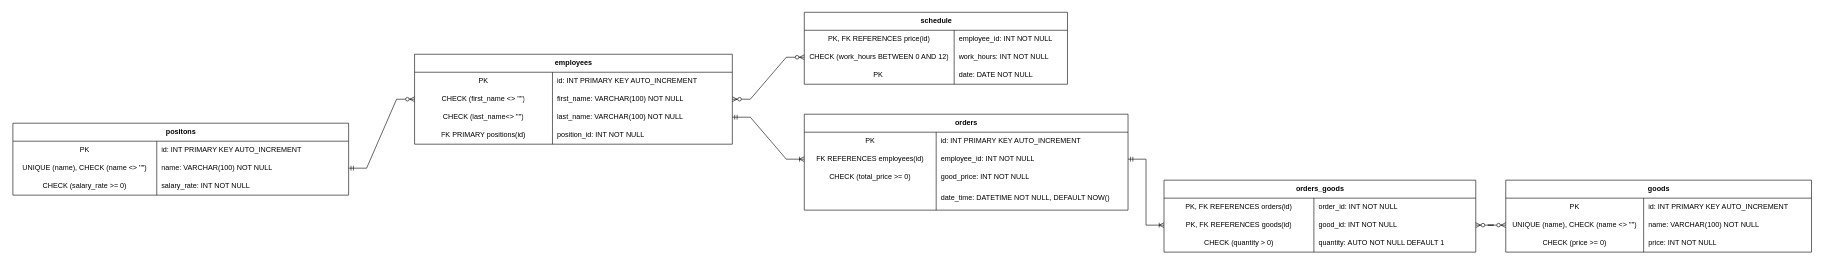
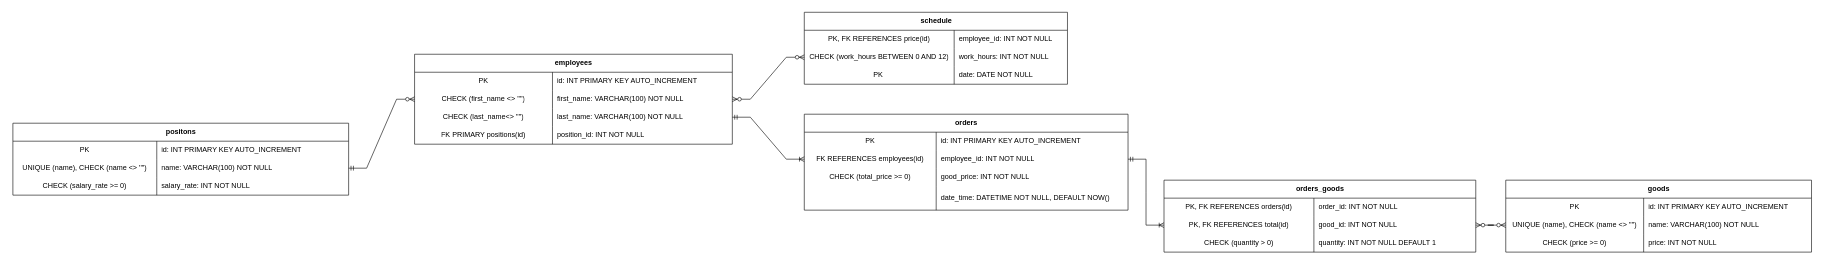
  <mxCell id="0" />
  <mxCell id="1" parent="0" />
  <mxCell id="2" value="employees" style="shape=table;startSize=30;container=1;collapsible=1;childLayout=tableLayout;fixedRows=1;rowLines=0;fontStyle=1;align=center;resizeLast=1;html=1;" parent="1" vertex="1"><mxGeometry x="690" y="90" width="530" height="150" as="geometry" /></mxCell>
  <mxCell id="3" value="" style="shape=tableRow;horizontal=0;startSize=0;swimlaneHead=0;swimlaneBody=0;fillColor=none;collapsible=0;dropTarget=0;points=[[0,0.5],[1,0.5]];portConstraint=eastwest;top=0;left=0;right=0;bottom=0;" parent="2" vertex="1"><mxGeometry y="30" width="530" height="30" as="geometry" /></mxCell>
  <mxCell id="4" value="PK" style="shape=partialRectangle;connectable=0;fillColor=none;top=0;left=0;bottom=0;right=0;editable=1;overflow=hidden;whiteSpace=wrap;html=1;" parent="3" vertex="1"><mxGeometry width="230" height="30" as="geometry"><mxRectangle width="230" height="30" as="alternateBounds" /></mxGeometry></mxCell>
  <mxCell id="5" value="id:&amp;nbsp;INT PRIMARY KEY AUTO_INCREMENT" style="shape=partialRectangle;connectable=0;fillColor=none;top=0;left=0;bottom=0;right=0;align=left;spacingLeft=6;overflow=hidden;whiteSpace=wrap;html=1;" parent="3" vertex="1"><mxGeometry x="230" width="300" height="30" as="geometry"><mxRectangle width="300" height="30" as="alternateBounds" /></mxGeometry></mxCell>
  <mxCell id="6" value="" style="shape=tableRow;horizontal=0;startSize=0;swimlaneHead=0;swimlaneBody=0;fillColor=none;collapsible=0;dropTarget=0;points=[[0,0.5],[1,0.5]];portConstraint=eastwest;top=0;left=0;right=0;bottom=0;" parent="2" vertex="1"><mxGeometry y="60" width="530" height="30" as="geometry" /></mxCell>
  <mxCell id="7" value="CHECK (first_name &amp;lt;&amp;gt; ''&quot;)" style="shape=partialRectangle;connectable=0;fillColor=none;top=0;left=0;bottom=0;right=0;editable=1;overflow=hidden;whiteSpace=wrap;html=1;" parent="6" vertex="1"><mxGeometry width="230" height="30" as="geometry"><mxRectangle width="230" height="30" as="alternateBounds" /></mxGeometry></mxCell>
  <mxCell id="8" value="first_name:&amp;nbsp;VARCHAR(100) NOT NULL" style="shape=partialRectangle;connectable=0;fillColor=none;top=0;left=0;bottom=0;right=0;align=left;spacingLeft=6;overflow=hidden;whiteSpace=wrap;html=1;" parent="6" vertex="1"><mxGeometry x="230" width="300" height="30" as="geometry"><mxRectangle width="300" height="30" as="alternateBounds" /></mxGeometry></mxCell>
  <mxCell id="9" value="" style="shape=tableRow;horizontal=0;startSize=0;swimlaneHead=0;swimlaneBody=0;fillColor=none;collapsible=0;dropTarget=0;points=[[0,0.5],[1,0.5]];portConstraint=eastwest;top=0;left=0;right=0;bottom=0;" parent="2" vertex="1"><mxGeometry y="90" width="530" height="30" as="geometry" /></mxCell>
  <mxCell id="10" value="CHECK (last_name&amp;lt;&amp;gt; ''&quot;)" style="shape=partialRectangle;connectable=0;fillColor=none;top=0;left=0;bottom=0;right=0;editable=1;overflow=hidden;whiteSpace=wrap;html=1;" parent="9" vertex="1"><mxGeometry width="230" height="30" as="geometry"><mxRectangle width="230" height="30" as="alternateBounds" /></mxGeometry></mxCell>
  <mxCell id="11" value="last_name:&amp;nbsp;VARCHAR(100) NOT NULL" style="shape=partialRectangle;connectable=0;fillColor=none;top=0;left=0;bottom=0;right=0;align=left;spacingLeft=6;overflow=hidden;whiteSpace=wrap;html=1;" parent="9" vertex="1"><mxGeometry x="230" width="300" height="30" as="geometry"><mxRectangle width="300" height="30" as="alternateBounds" /></mxGeometry></mxCell>
  <mxCell id="12" style="shape=tableRow;horizontal=0;startSize=0;swimlaneHead=0;swimlaneBody=0;fillColor=none;collapsible=0;dropTarget=0;points=[[0,0.5],[1,0.5]];portConstraint=eastwest;top=0;left=0;right=0;bottom=0;" parent="2" vertex="1"><mxGeometry y="120" width="530" height="30" as="geometry" /></mxCell>
  <mxCell id="13" value="FK&amp;nbsp;PRIMARY positions(id)" style="shape=partialRectangle;connectable=0;fillColor=none;top=0;left=0;bottom=0;right=0;editable=1;overflow=hidden;whiteSpace=wrap;html=1;" parent="12" vertex="1"><mxGeometry width="230" height="30" as="geometry"><mxRectangle width="230" height="30" as="alternateBounds" /></mxGeometry></mxCell>
  <mxCell id="14" value="position_id:&amp;nbsp;INT NOT NULL" style="shape=partialRectangle;connectable=0;fillColor=none;top=0;left=0;bottom=0;right=0;align=left;spacingLeft=6;overflow=hidden;whiteSpace=wrap;html=1;" parent="12" vertex="1"><mxGeometry x="230" width="300" height="30" as="geometry"><mxRectangle width="300" height="30" as="alternateBounds" /></mxGeometry></mxCell>
  <mxCell id="15" value="positons" style="shape=table;startSize=30;container=1;collapsible=1;childLayout=tableLayout;fixedRows=1;rowLines=0;fontStyle=1;align=center;resizeLast=1;html=1;" parent="1" vertex="1"><mxGeometry x="20" y="205" width="560" height="120" as="geometry" /></mxCell>
  <mxCell id="16" value="" style="shape=tableRow;horizontal=0;startSize=0;swimlaneHead=0;swimlaneBody=0;fillColor=none;collapsible=0;dropTarget=0;points=[[0,0.5],[1,0.5]];portConstraint=eastwest;top=0;left=0;right=0;bottom=0;" parent="15" vertex="1"><mxGeometry y="30" width="560" height="30" as="geometry" /></mxCell>
  <mxCell id="17" value="PK" style="shape=partialRectangle;connectable=0;fillColor=none;top=0;left=0;bottom=0;right=0;editable=1;overflow=hidden;whiteSpace=wrap;html=1;" parent="16" vertex="1"><mxGeometry width="240" height="30" as="geometry"><mxRectangle width="240" height="30" as="alternateBounds" /></mxGeometry></mxCell>
  <mxCell id="18" value="id:&amp;nbsp;INT PRIMARY KEY AUTO_INCREMENT" style="shape=partialRectangle;connectable=0;fillColor=none;top=0;left=0;bottom=0;right=0;align=left;spacingLeft=6;overflow=hidden;whiteSpace=wrap;html=1;" parent="16" vertex="1"><mxGeometry x="240" width="320" height="30" as="geometry"><mxRectangle width="320" height="30" as="alternateBounds" /></mxGeometry></mxCell>
  <mxCell id="19" value="" style="shape=tableRow;horizontal=0;startSize=0;swimlaneHead=0;swimlaneBody=0;fillColor=none;collapsible=0;dropTarget=0;points=[[0,0.5],[1,0.5]];portConstraint=eastwest;top=0;left=0;right=0;bottom=0;" parent="15" vertex="1"><mxGeometry y="60" width="560" height="30" as="geometry" /></mxCell>
  <mxCell id="20" value="UNIQUE&amp;nbsp;(name),&amp;nbsp;CHECK (name &amp;lt;&amp;gt; ''&quot;)" style="shape=partialRectangle;connectable=0;fillColor=none;top=0;left=0;bottom=0;right=0;editable=1;overflow=hidden;whiteSpace=wrap;html=1;" parent="19" vertex="1"><mxGeometry width="240" height="30" as="geometry"><mxRectangle width="240" height="30" as="alternateBounds" /></mxGeometry></mxCell>
  <mxCell id="21" value="name:&amp;nbsp;VARCHAR(100) NOT NULL" style="shape=partialRectangle;connectable=0;fillColor=none;top=0;left=0;bottom=0;right=0;align=left;spacingLeft=6;overflow=hidden;whiteSpace=wrap;html=1;" parent="19" vertex="1"><mxGeometry x="240" width="320" height="30" as="geometry"><mxRectangle width="320" height="30" as="alternateBounds" /></mxGeometry></mxCell>
  <mxCell id="22" value="" style="shape=tableRow;horizontal=0;startSize=0;swimlaneHead=0;swimlaneBody=0;fillColor=none;collapsible=0;dropTarget=0;points=[[0,0.5],[1,0.5]];portConstraint=eastwest;top=0;left=0;right=0;bottom=0;" parent="15" vertex="1"><mxGeometry y="90" width="560" height="30" as="geometry" /></mxCell>
  <mxCell id="23" value="CHECK (salary_rate &amp;gt;= 0)" style="shape=partialRectangle;connectable=0;fillColor=none;top=0;left=0;bottom=0;right=0;editable=1;overflow=hidden;whiteSpace=wrap;html=1;" parent="22" vertex="1"><mxGeometry width="240" height="30" as="geometry"><mxRectangle width="240" height="30" as="alternateBounds" /></mxGeometry></mxCell>
  <mxCell id="24" value="salary_rate: INT NOT NULL" style="shape=partialRectangle;connectable=0;fillColor=none;top=0;left=0;bottom=0;right=0;align=left;spacingLeft=6;overflow=hidden;whiteSpace=wrap;html=1;" parent="22" vertex="1"><mxGeometry x="240" width="320" height="30" as="geometry"><mxRectangle width="320" height="30" as="alternateBounds" /></mxGeometry></mxCell>
  <mxCell id="25" value="schedule" style="shape=table;startSize=30;container=1;collapsible=1;childLayout=tableLayout;fixedRows=1;rowLines=0;fontStyle=1;align=center;resizeLast=1;html=1;" parent="1" vertex="1"><mxGeometry x="1340" y="20" width="439" height="120" as="geometry" /></mxCell>
  <mxCell id="26" value="" style="shape=tableRow;horizontal=0;startSize=0;swimlaneHead=0;swimlaneBody=0;fillColor=none;collapsible=0;dropTarget=0;points=[[0,0.5],[1,0.5]];portConstraint=eastwest;top=0;left=0;right=0;bottom=0;" parent="25" vertex="1"><mxGeometry y="30" width="439" height="30" as="geometry" /></mxCell>
  <mxCell id="27" value="PK, FK&amp;nbsp;REFERENCES price(id)" style="shape=partialRectangle;connectable=0;fillColor=none;top=0;left=0;bottom=0;right=0;editable=1;overflow=hidden;whiteSpace=wrap;html=1;" parent="26" vertex="1"><mxGeometry width="250" height="30" as="geometry"><mxRectangle width="250" height="30" as="alternateBounds" /></mxGeometry></mxCell>
  <mxCell id="28" value="employee_id:&amp;nbsp;INT NOT NULL" style="shape=partialRectangle;connectable=0;fillColor=none;top=0;left=0;bottom=0;right=0;align=left;spacingLeft=6;overflow=hidden;whiteSpace=wrap;html=1;" parent="26" vertex="1"><mxGeometry x="250" width="189" height="30" as="geometry"><mxRectangle width="189" height="30" as="alternateBounds" /></mxGeometry></mxCell>
  <mxCell id="29" value="" style="shape=tableRow;horizontal=0;startSize=0;swimlaneHead=0;swimlaneBody=0;fillColor=none;collapsible=0;dropTarget=0;points=[[0,0.5],[1,0.5]];portConstraint=eastwest;top=0;left=0;right=0;bottom=0;" parent="25" vertex="1"><mxGeometry y="60" width="439" height="30" as="geometry" /></mxCell>
  <mxCell id="30" value="CHECK (work_hours BETWEEN 0 AND 12)" style="shape=partialRectangle;connectable=0;fillColor=none;top=0;left=0;bottom=0;right=0;editable=1;overflow=hidden;whiteSpace=wrap;html=1;" parent="29" vertex="1"><mxGeometry width="250" height="30" as="geometry"><mxRectangle width="250" height="30" as="alternateBounds" /></mxGeometry></mxCell>
  <mxCell id="31" value="work_hours:&amp;nbsp;INT NOT NULL" style="shape=partialRectangle;connectable=0;fillColor=none;top=0;left=0;bottom=0;right=0;align=left;spacingLeft=6;overflow=hidden;whiteSpace=wrap;html=1;" parent="29" vertex="1"><mxGeometry x="250" width="189" height="30" as="geometry"><mxRectangle width="189" height="30" as="alternateBounds" /></mxGeometry></mxCell>
  <mxCell id="32" value="" style="shape=tableRow;horizontal=0;startSize=0;swimlaneHead=0;swimlaneBody=0;fillColor=none;collapsible=0;dropTarget=0;points=[[0,0.5],[1,0.5]];portConstraint=eastwest;top=0;left=0;right=0;bottom=0;" parent="25" vertex="1"><mxGeometry y="90" width="439" height="30" as="geometry" /></mxCell>
  <mxCell id="33" value="PK&amp;nbsp;" style="shape=partialRectangle;connectable=0;fillColor=none;top=0;left=0;bottom=0;right=0;editable=1;overflow=hidden;whiteSpace=wrap;html=1;" parent="32" vertex="1"><mxGeometry width="250" height="30" as="geometry"><mxRectangle width="250" height="30" as="alternateBounds" /></mxGeometry></mxCell>
  <mxCell id="34" value="date:&amp;nbsp;DATE NOT NULL" style="shape=partialRectangle;connectable=0;fillColor=none;top=0;left=0;bottom=0;right=0;align=left;spacingLeft=6;overflow=hidden;whiteSpace=wrap;html=1;" parent="32" vertex="1"><mxGeometry x="250" width="189" height="30" as="geometry"><mxRectangle width="189" height="30" as="alternateBounds" /></mxGeometry></mxCell>
  <mxCell id="35" value="orders" style="shape=table;startSize=30;container=1;collapsible=1;childLayout=tableLayout;fixedRows=1;rowLines=0;fontStyle=1;align=center;resizeLast=1;html=1;" parent="1" vertex="1"><mxGeometry x="1340" y="190" width="540" height="160" as="geometry" /></mxCell>
  <mxCell id="36" value="" style="shape=tableRow;horizontal=0;startSize=0;swimlaneHead=0;swimlaneBody=0;fillColor=none;collapsible=0;dropTarget=0;points=[[0,0.5],[1,0.5]];portConstraint=eastwest;top=0;left=0;right=0;bottom=0;" parent="35" vertex="1"><mxGeometry y="30" width="540" height="30" as="geometry" /></mxCell>
  <mxCell id="37" value="PK" style="shape=partialRectangle;connectable=0;fillColor=none;top=0;left=0;bottom=0;right=0;editable=1;overflow=hidden;whiteSpace=wrap;html=1;" parent="36" vertex="1"><mxGeometry width="220" height="30" as="geometry"><mxRectangle width="220" height="30" as="alternateBounds" /></mxGeometry></mxCell>
  <mxCell id="38" value="id:&amp;nbsp;INT PRIMARY KEY AUTO_INCREMENT" style="shape=partialRectangle;connectable=0;fillColor=none;top=0;left=0;bottom=0;right=0;align=left;spacingLeft=6;overflow=hidden;whiteSpace=wrap;html=1;" parent="36" vertex="1"><mxGeometry x="220" width="320" height="30" as="geometry"><mxRectangle width="320" height="30" as="alternateBounds" /></mxGeometry></mxCell>
  <mxCell id="39" value="" style="shape=tableRow;horizontal=0;startSize=0;swimlaneHead=0;swimlaneBody=0;fillColor=none;collapsible=0;dropTarget=0;points=[[0,0.5],[1,0.5]];portConstraint=eastwest;top=0;left=0;right=0;bottom=0;" parent="35" vertex="1"><mxGeometry y="60" width="540" height="30" as="geometry" /></mxCell>
  <mxCell id="40" value="FK&amp;nbsp;REFERENCES employees(id)" style="shape=partialRectangle;connectable=0;fillColor=none;top=0;left=0;bottom=0;right=0;editable=1;overflow=hidden;whiteSpace=wrap;html=1;" parent="39" vertex="1"><mxGeometry width="220" height="30" as="geometry"><mxRectangle width="220" height="30" as="alternateBounds" /></mxGeometry></mxCell>
  <mxCell id="41" value="employee_id:&amp;nbsp;INT NOT NULL" style="shape=partialRectangle;connectable=0;fillColor=none;top=0;left=0;bottom=0;right=0;align=left;spacingLeft=6;overflow=hidden;whiteSpace=wrap;html=1;" parent="39" vertex="1"><mxGeometry x="220" width="320" height="30" as="geometry"><mxRectangle width="320" height="30" as="alternateBounds" /></mxGeometry></mxCell>
  <mxCell id="42" value="" style="shape=tableRow;horizontal=0;startSize=0;swimlaneHead=0;swimlaneBody=0;fillColor=none;collapsible=0;dropTarget=0;points=[[0,0.5],[1,0.5]];portConstraint=eastwest;top=0;left=0;right=0;bottom=0;" parent="35" vertex="1"><mxGeometry y="90" width="540" height="30" as="geometry" /></mxCell>
  <mxCell id="43" value="CHECK (total_price &amp;gt;= 0)" style="shape=partialRectangle;connectable=0;fillColor=none;top=0;left=0;bottom=0;right=0;editable=1;overflow=hidden;whiteSpace=wrap;html=1;" parent="42" vertex="1"><mxGeometry width="220" height="30" as="geometry"><mxRectangle width="220" height="30" as="alternateBounds" /></mxGeometry></mxCell>
  <mxCell id="44" value="good_price: INT NOT NULL" style="shape=partialRectangle;connectable=0;fillColor=none;top=0;left=0;bottom=0;right=0;align=left;spacingLeft=6;overflow=hidden;whiteSpace=wrap;html=1;" parent="42" vertex="1"><mxGeometry x="220" width="320" height="30" as="geometry"><mxRectangle width="320" height="30" as="alternateBounds" /></mxGeometry></mxCell>
  <mxCell id="45" style="shape=tableRow;horizontal=0;startSize=0;swimlaneHead=0;swimlaneBody=0;fillColor=none;collapsible=0;dropTarget=0;points=[[0,0.5],[1,0.5]];portConstraint=eastwest;top=0;left=0;right=0;bottom=0;" parent="35" vertex="1"><mxGeometry y="120" width="540" height="40" as="geometry" /></mxCell>
  <mxCell id="46" style="shape=partialRectangle;connectable=0;fillColor=none;top=0;left=0;bottom=0;right=0;editable=1;overflow=hidden;whiteSpace=wrap;html=1;" parent="45" vertex="1"><mxGeometry width="220" height="40" as="geometry"><mxRectangle width="220" height="40" as="alternateBounds" /></mxGeometry></mxCell>
  <mxCell id="47" value="date_time:&amp;nbsp;DATETIME NOT NULL, DEFAULT NOW()" style="shape=partialRectangle;connectable=0;fillColor=none;top=0;left=0;bottom=0;right=0;align=left;spacingLeft=6;overflow=hidden;whiteSpace=wrap;html=1;" parent="45" vertex="1"><mxGeometry x="220" width="320" height="40" as="geometry"><mxRectangle width="320" height="40" as="alternateBounds" /></mxGeometry></mxCell>
  <mxCell id="48" value="goods" style="shape=table;startSize=30;container=1;collapsible=1;childLayout=tableLayout;fixedRows=1;rowLines=0;fontStyle=1;align=center;resizeLast=1;html=1;" parent="1" vertex="1"><mxGeometry x="2510" y="300" width="510" height="120" as="geometry" /></mxCell>
  <mxCell id="49" value="" style="shape=tableRow;horizontal=0;startSize=0;swimlaneHead=0;swimlaneBody=0;fillColor=none;collapsible=0;dropTarget=0;points=[[0,0.5],[1,0.5]];portConstraint=eastwest;top=0;left=0;right=0;bottom=0;" parent="48" vertex="1"><mxGeometry y="30" width="510" height="30" as="geometry" /></mxCell>
  <mxCell id="50" value="PK" style="shape=partialRectangle;connectable=0;fillColor=none;top=0;left=0;bottom=0;right=0;editable=1;overflow=hidden;whiteSpace=wrap;html=1;" parent="49" vertex="1"><mxGeometry width="230" height="30" as="geometry"><mxRectangle width="230" height="30" as="alternateBounds" /></mxGeometry></mxCell>
  <mxCell id="51" value="id:&amp;nbsp;INT PRIMARY KEY AUTO_INCREMENT" style="shape=partialRectangle;connectable=0;fillColor=none;top=0;left=0;bottom=0;right=0;align=left;spacingLeft=6;overflow=hidden;whiteSpace=wrap;html=1;" parent="49" vertex="1"><mxGeometry x="230" width="280" height="30" as="geometry"><mxRectangle width="280" height="30" as="alternateBounds" /></mxGeometry></mxCell>
  <mxCell id="52" value="" style="shape=tableRow;horizontal=0;startSize=0;swimlaneHead=0;swimlaneBody=0;fillColor=none;collapsible=0;dropTarget=0;points=[[0,0.5],[1,0.5]];portConstraint=eastwest;top=0;left=0;right=0;bottom=0;" parent="48" vertex="1"><mxGeometry y="60" width="510" height="30" as="geometry" /></mxCell>
  <mxCell id="53" value="UNIQUE&amp;nbsp;(name),&amp;nbsp;CHECK (name &amp;lt;&amp;gt; ''&quot;)" style="shape=partialRectangle;connectable=0;fillColor=none;top=0;left=0;bottom=0;right=0;editable=1;overflow=hidden;whiteSpace=wrap;html=1;" parent="52" vertex="1"><mxGeometry width="230" height="30" as="geometry"><mxRectangle width="230" height="30" as="alternateBounds" /></mxGeometry></mxCell>
  <mxCell id="54" value="name:&amp;nbsp;VARCHAR(100) NOT NULL" style="shape=partialRectangle;connectable=0;fillColor=none;top=0;left=0;bottom=0;right=0;align=left;spacingLeft=6;overflow=hidden;whiteSpace=wrap;html=1;" parent="52" vertex="1"><mxGeometry x="230" width="280" height="30" as="geometry"><mxRectangle width="280" height="30" as="alternateBounds" /></mxGeometry></mxCell>
  <mxCell id="55" value="" style="shape=tableRow;horizontal=0;startSize=0;swimlaneHead=0;swimlaneBody=0;fillColor=none;collapsible=0;dropTarget=0;points=[[0,0.5],[1,0.5]];portConstraint=eastwest;top=0;left=0;right=0;bottom=0;" parent="48" vertex="1"><mxGeometry y="90" width="510" height="30" as="geometry" /></mxCell>
  <mxCell id="56" value="CHECK (price &amp;gt;= 0)" style="shape=partialRectangle;connectable=0;fillColor=none;top=0;left=0;bottom=0;right=0;editable=1;overflow=hidden;whiteSpace=wrap;html=1;" parent="55" vertex="1"><mxGeometry width="230" height="30" as="geometry"><mxRectangle width="230" height="30" as="alternateBounds" /></mxGeometry></mxCell>
  <mxCell id="57" value="price: INT NOT NULL" style="shape=partialRectangle;connectable=0;fillColor=none;top=0;left=0;bottom=0;right=0;align=left;spacingLeft=6;overflow=hidden;whiteSpace=wrap;html=1;" parent="55" vertex="1"><mxGeometry x="230" width="280" height="30" as="geometry"><mxRectangle width="280" height="30" as="alternateBounds" /></mxGeometry></mxCell>
  <mxCell id="58" value="orders_goods" style="shape=table;startSize=30;container=1;collapsible=1;childLayout=tableLayout;fixedRows=1;rowLines=0;fontStyle=1;align=center;resizeLast=1;html=1;" parent="1" vertex="1"><mxGeometry x="1940" y="300" width="520" height="120" as="geometry" /></mxCell>
  <mxCell id="59" value="" style="shape=tableRow;horizontal=0;startSize=0;swimlaneHead=0;swimlaneBody=0;fillColor=none;collapsible=0;dropTarget=0;points=[[0,0.5],[1,0.5]];portConstraint=eastwest;top=0;left=0;right=0;bottom=0;" parent="58" vertex="1"><mxGeometry y="30" width="520" height="30" as="geometry" /></mxCell>
  <mxCell id="60" value="PK, FK&amp;nbsp;REFERENCES orders(id)" style="shape=partialRectangle;connectable=0;fillColor=none;top=0;left=0;bottom=0;right=0;editable=1;overflow=hidden;whiteSpace=wrap;html=1;" parent="59" vertex="1"><mxGeometry width="250" height="30" as="geometry"><mxRectangle width="250" height="30" as="alternateBounds" /></mxGeometry></mxCell>
  <mxCell id="61" value="order_id:&amp;nbsp;INT NOT NULL" style="shape=partialRectangle;connectable=0;fillColor=none;top=0;left=0;bottom=0;right=0;align=left;spacingLeft=6;overflow=hidden;whiteSpace=wrap;html=1;" parent="59" vertex="1"><mxGeometry x="250" width="270" height="30" as="geometry"><mxRectangle width="270" height="30" as="alternateBounds" /></mxGeometry></mxCell>
  <mxCell id="62" value="" style="shape=tableRow;horizontal=0;startSize=0;swimlaneHead=0;swimlaneBody=0;fillColor=none;collapsible=0;dropTarget=0;points=[[0,0.5],[1,0.5]];portConstraint=eastwest;top=0;left=0;right=0;bottom=0;" parent="58" vertex="1"><mxGeometry y="60" width="520" height="30" as="geometry" /></mxCell>
- <mxCell id="63" value="PK, FK&amp;nbsp;REFERENCES goods(id)" style="shape=partialRectangle;connectable=0;fillColor=none;top=0;left=0;bottom=0;right=0;editable=1;overflow=hidden;whiteSpace=wrap;html=1;" parent="62" vertex="1"><mxGeometry width="250" height="30" as="geometry"><mxRectangle width="250" height="30" as="alternateBounds" /></mxGeometry></mxCell>
+ <mxCell id="63" value="PK, FK&amp;nbsp;REFERENCES total(id)" style="shape=partialRectangle;connectable=0;fillColor=none;top=0;left=0;bottom=0;right=0;editable=1;overflow=hidden;whiteSpace=wrap;html=1;" parent="62" vertex="1"><mxGeometry width="250" height="30" as="geometry"><mxRectangle width="250" height="30" as="alternateBounds" /></mxGeometry></mxCell>
  <mxCell id="64" value="good_id:&amp;nbsp;INT NOT NULL" style="shape=partialRectangle;connectable=0;fillColor=none;top=0;left=0;bottom=0;right=0;align=left;spacingLeft=6;overflow=hidden;whiteSpace=wrap;html=1;" parent="62" vertex="1"><mxGeometry x="250" width="270" height="30" as="geometry"><mxRectangle width="270" height="30" as="alternateBounds" /></mxGeometry></mxCell>
  <mxCell id="65" value="" style="shape=tableRow;horizontal=0;startSize=0;swimlaneHead=0;swimlaneBody=0;fillColor=none;collapsible=0;dropTarget=0;points=[[0,0.5],[1,0.5]];portConstraint=eastwest;top=0;left=0;right=0;bottom=0;" parent="58" vertex="1"><mxGeometry y="90" width="520" height="30" as="geometry" /></mxCell>
  <mxCell id="66" value="CHECK (quantity &amp;gt; 0)" style="shape=partialRectangle;connectable=0;fillColor=none;top=0;left=0;bottom=0;right=0;editable=1;overflow=hidden;whiteSpace=wrap;html=1;" parent="65" vertex="1"><mxGeometry width="250" height="30" as="geometry"><mxRectangle width="250" height="30" as="alternateBounds" /></mxGeometry></mxCell>
- <mxCell id="67" value="quantity:&amp;nbsp;AUTO NOT NULL DEFAULT 1" style="shape=partialRectangle;connectable=0;fillColor=none;top=0;left=0;bottom=0;right=0;align=left;spacingLeft=6;overflow=hidden;whiteSpace=wrap;html=1;" parent="65" vertex="1"><mxGeometry x="250" width="270" height="30" as="geometry"><mxRectangle width="270" height="30" as="alternateBounds" /></mxGeometry></mxCell>
+ <mxCell id="67" value="quantity:&amp;nbsp;INT NOT NULL DEFAULT 1" style="shape=partialRectangle;connectable=0;fillColor=none;top=0;left=0;bottom=0;right=0;align=left;spacingLeft=6;overflow=hidden;whiteSpace=wrap;html=1;" parent="65" vertex="1"><mxGeometry x="250" width="270" height="30" as="geometry"><mxRectangle width="270" height="30" as="alternateBounds" /></mxGeometry></mxCell>
  <mxCell id="68" value="" style="edgeStyle=entityRelationEdgeStyle;fontSize=12;html=1;endArrow=ERzeroToMany;endFill=1;startArrow=ERzeroToMany;rounded=0;exitX=1;exitY=0.5;exitDx=0;exitDy=0;entryX=0;entryY=0.5;entryDx=0;entryDy=0;" edge="1" parent="1" source="6" target="29"><mxGeometry width="100" height="100" relative="1" as="geometry"><mxPoint x="1400" y="230" as="sourcePoint" /><mxPoint x="1500" y="130" as="targetPoint" /></mxGeometry></mxCell>
  <mxCell id="69" value="" style="edgeStyle=entityRelationEdgeStyle;fontSize=12;html=1;endArrow=ERoneToMany;startArrow=ERmandOne;rounded=0;exitX=1;exitY=0.5;exitDx=0;exitDy=0;entryX=0;entryY=0.5;entryDx=0;entryDy=0;" edge="1" parent="1" source="9" target="39"><mxGeometry width="100" height="100" relative="1" as="geometry"><mxPoint x="1310" y="340" as="sourcePoint" /><mxPoint x="1410" y="240" as="targetPoint" /></mxGeometry></mxCell>
  <mxCell id="70" value="" style="edgeStyle=entityRelationEdgeStyle;fontSize=12;html=1;endArrow=ERzeroToMany;startArrow=ERmandOne;rounded=0;entryX=0;entryY=0.5;entryDx=0;entryDy=0;exitX=1;exitY=0.5;exitDx=0;exitDy=0;" edge="1" parent="1" source="19" target="6"><mxGeometry width="100" height="100" relative="1" as="geometry"><mxPoint x="560" y="355" as="sourcePoint" /><mxPoint x="690" y="170" as="targetPoint" /><Array as="points"><mxPoint x="546" y="410" /><mxPoint x="536" y="420" /><mxPoint x="680" y="235" /><mxPoint x="636" y="305" /><mxPoint x="463" y="247.5" /><mxPoint x="453" y="237.5" /></Array></mxGeometry></mxCell>
  <mxCell id="71" value="" style="edgeStyle=entityRelationEdgeStyle;fontSize=12;html=1;endArrow=ERoneToMany;startArrow=ERmandOne;rounded=0;exitX=1;exitY=0.5;exitDx=0;exitDy=0;entryX=0;entryY=0.5;entryDx=0;entryDy=0;" edge="1" parent="1" source="39" target="62"><mxGeometry width="100" height="100" relative="1" as="geometry"><mxPoint x="1910" y="240" as="sourcePoint" /><mxPoint x="2010" y="140" as="targetPoint" /></mxGeometry></mxCell>
  <mxCell id="72" value="" style="edgeStyle=entityRelationEdgeStyle;fontSize=12;html=1;endArrow=ERzeroToMany;endFill=1;startArrow=ERzeroToMany;rounded=0;exitX=1;exitY=0.5;exitDx=0;exitDy=0;entryX=0;entryY=0.5;entryDx=0;entryDy=0;" edge="1" parent="1" source="62" target="52"><mxGeometry width="100" height="100" relative="1" as="geometry"><mxPoint x="2500" y="520" as="sourcePoint" /><mxPoint x="2600" y="420" as="targetPoint" /></mxGeometry></mxCell>
